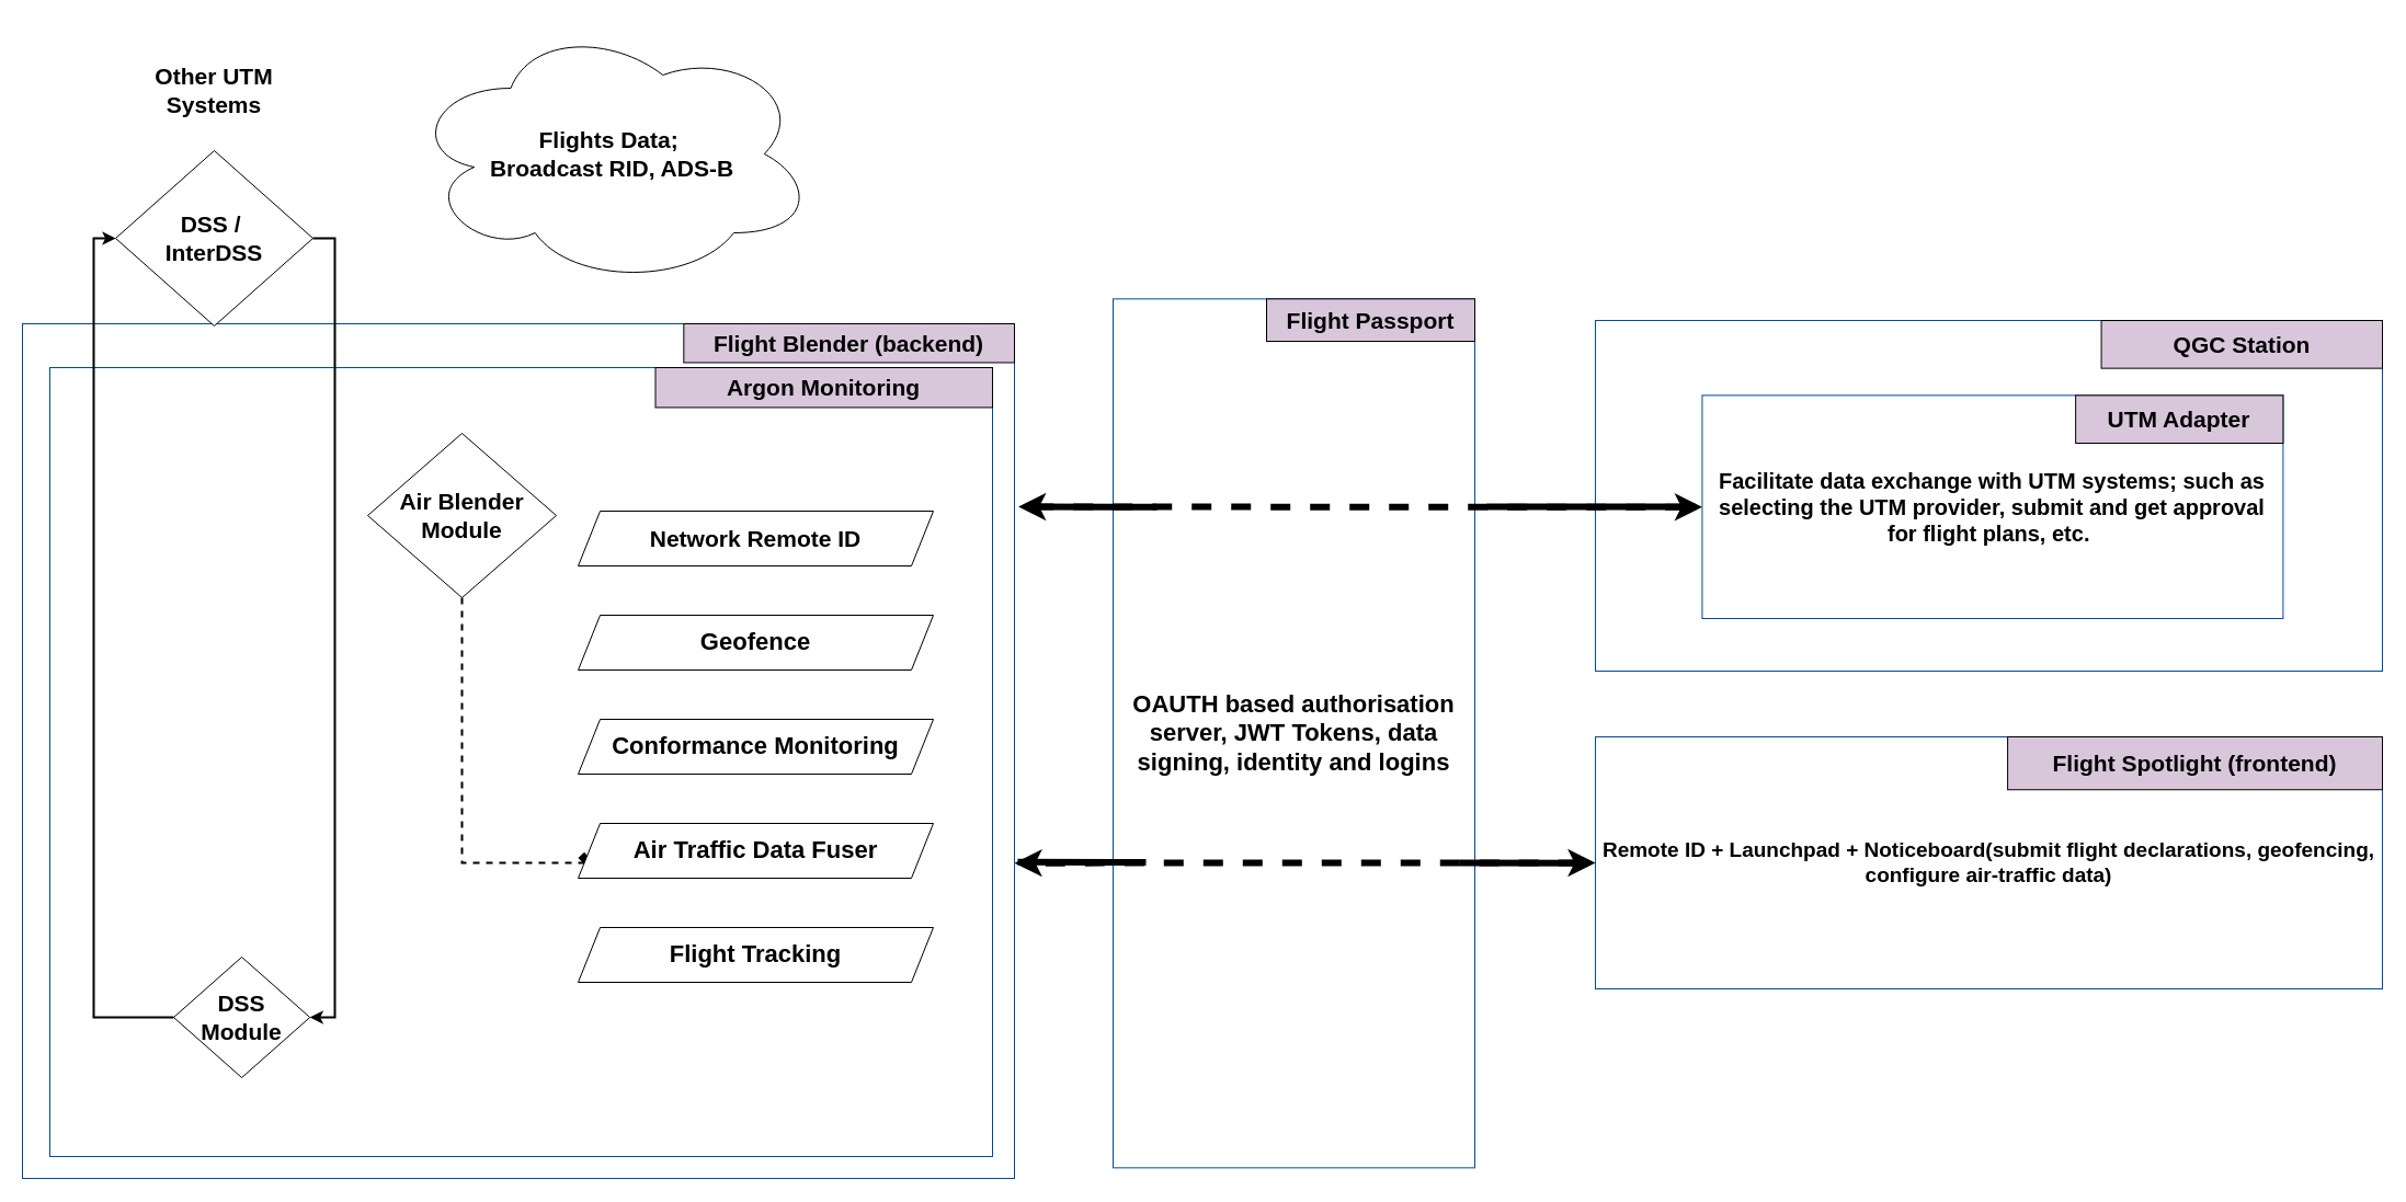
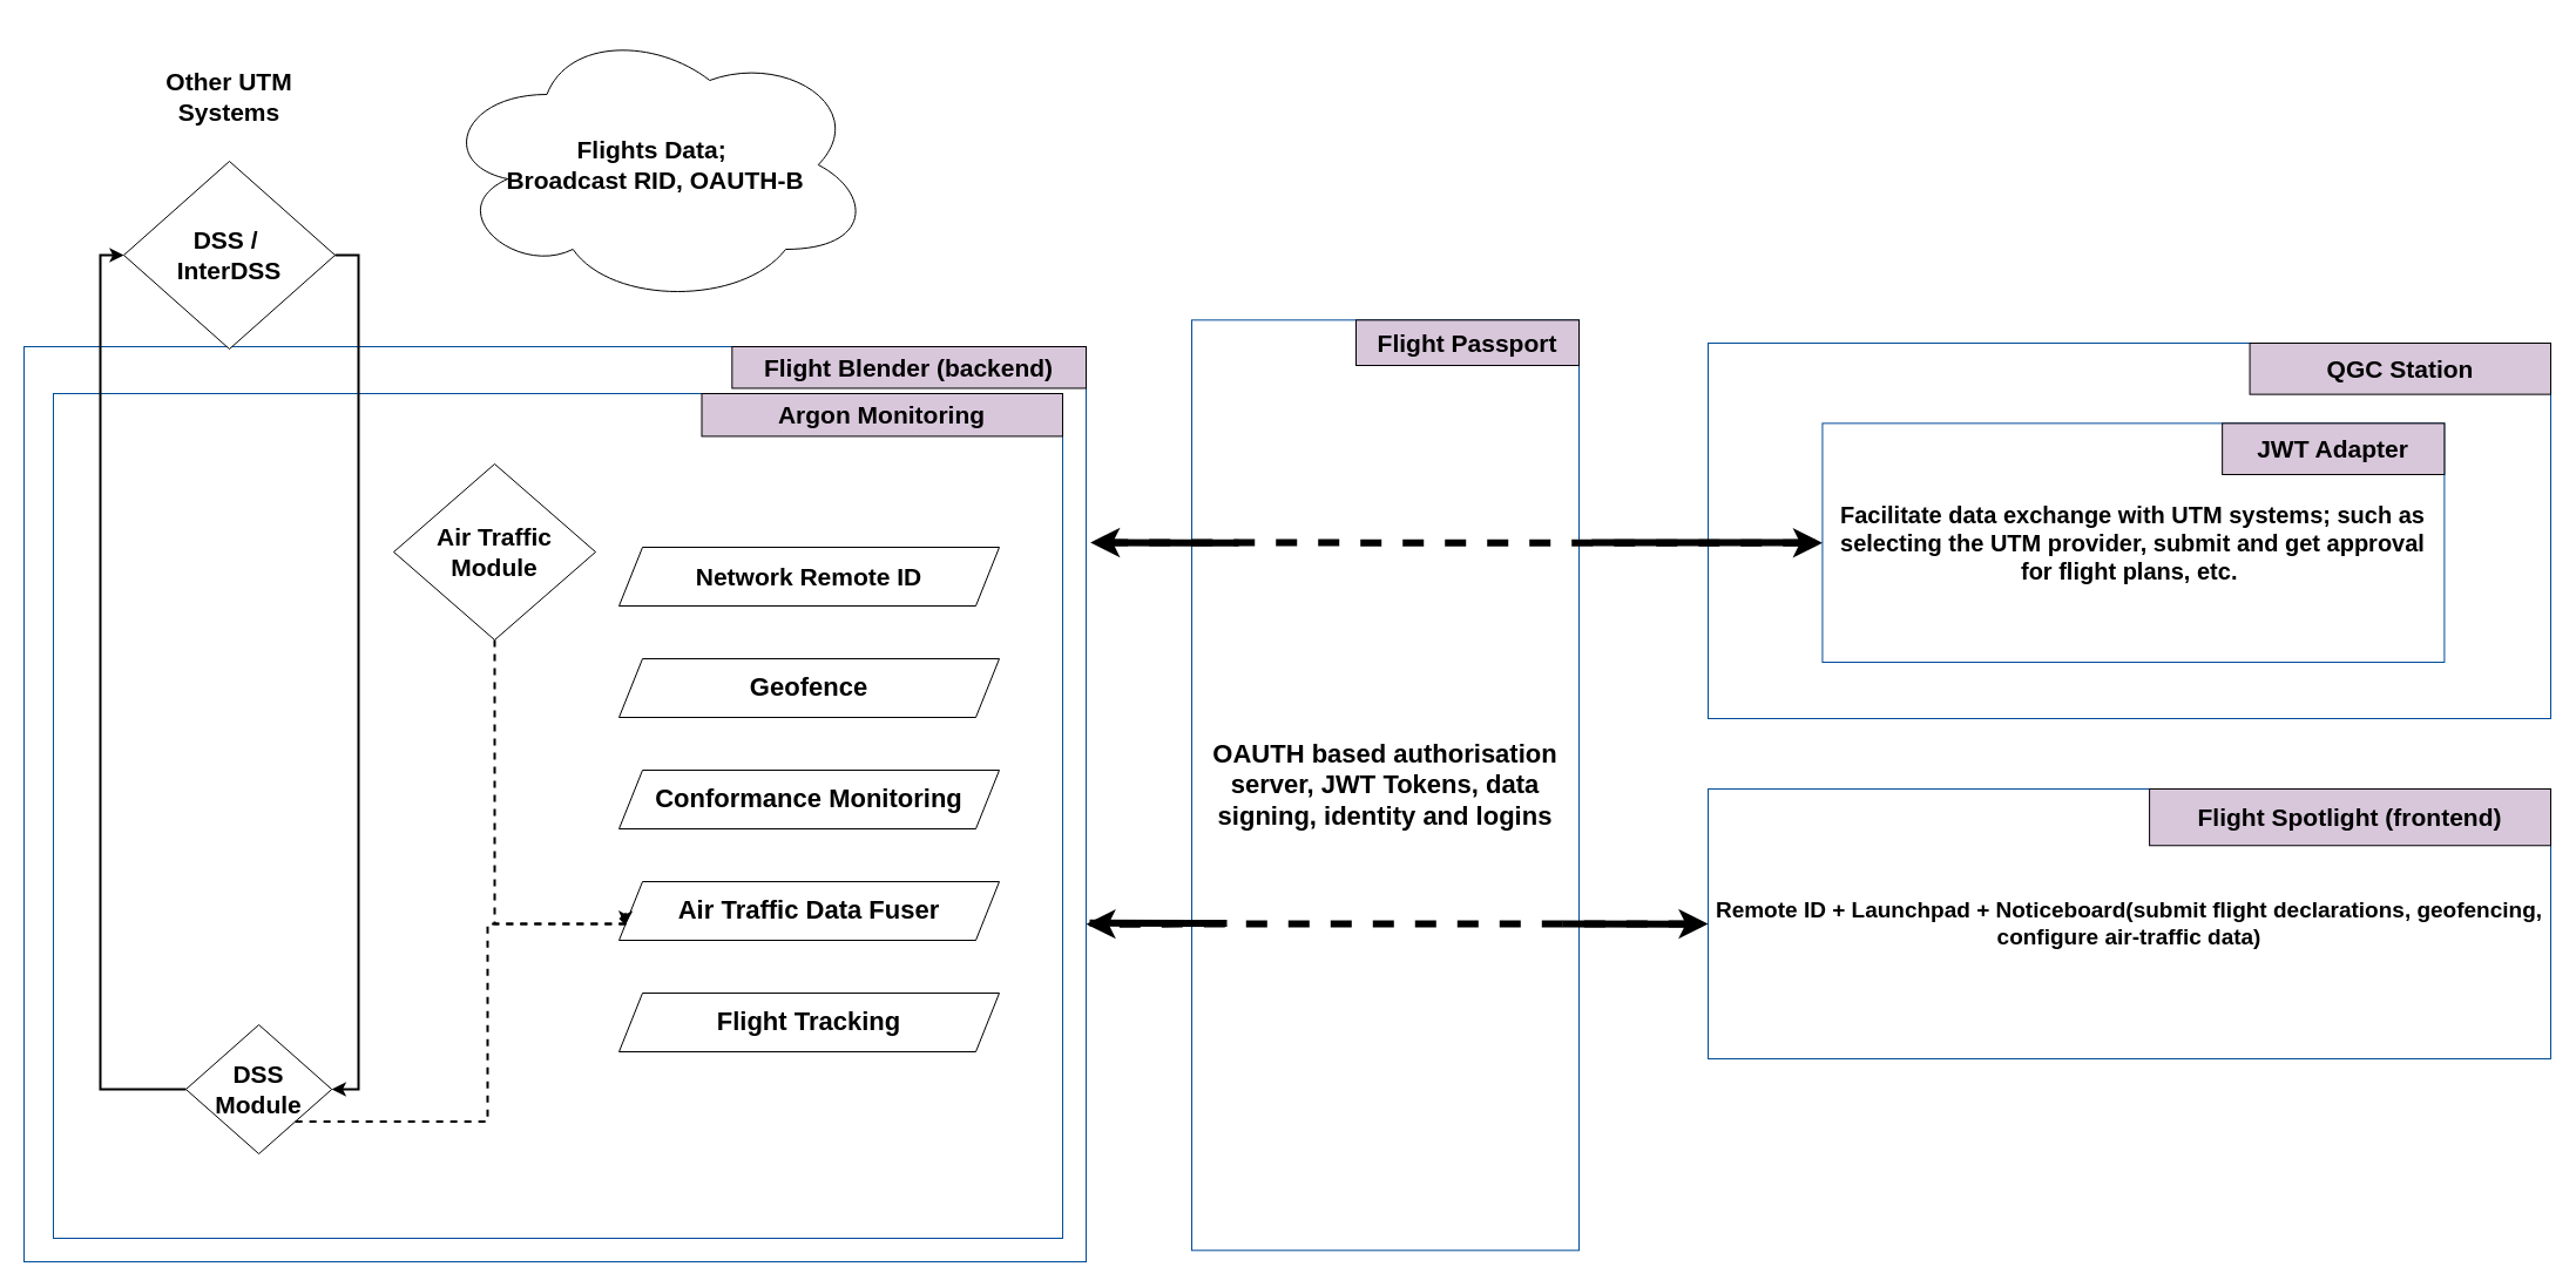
  <mxCell id="0" />
  <mxCell id="1" parent="0" />
  <mxCell id="2" value="" style="group" parent="1" vertex="1" connectable="0"><mxGeometry x="20" y="295" width="905" height="780" as="geometry" /></mxCell>
  <mxCell id="3" value="" style="rounded=0;whiteSpace=wrap;html=1;container=0;strokeColor=#004C99;" parent="2" vertex="1"><mxGeometry width="905.0" height="780" as="geometry" /></mxCell>
  <mxCell id="4" value="Flight Blender (backend)" style="rounded=0;whiteSpace=wrap;html=1;container=0;fillColor=#D8C7DB;fontSize=21;fontStyle=1" parent="2" vertex="1"><mxGeometry x="603.333" width="301.667" height="35.455" as="geometry" /></mxCell>
  <mxCell id="5" value="" style="rounded=0;whiteSpace=wrap;html=1;container=0;fontStyle=4;strokeColor=#004C99;" parent="1" vertex="1"><mxGeometry x="45" y="335" width="860.0" height="720.0" as="geometry" /></mxCell>
  <mxCell id="6" value="" style="group;fontSize=15;fontStyle=1" parent="1" vertex="1" connectable="0"><mxGeometry x="1455" y="672" width="718" height="230" as="geometry" /></mxCell>
  <mxCell id="7" value="&lt;font size=&quot;1&quot; style=&quot;&quot;&gt;&lt;b style=&quot;font-size: 19px;&quot;&gt;Remote ID + Launchpad + Noticeboard(submit flight declarations, geofencing, configure air-traffic data)&lt;/b&gt;&lt;/font&gt;" style="rounded=0;whiteSpace=wrap;html=1;container=0;strokeColor=#004C99;" parent="6" vertex="1"><mxGeometry width="718" height="230" as="geometry" /></mxCell>
  <mxCell id="8" value="&lt;font style=&quot;font-size: 21px;&quot;&gt;Flight Spotlight (frontend)&lt;/font&gt;" style="rounded=0;whiteSpace=wrap;html=1;container=0;fillColor=#D8C7DB;fontSize=21;fontStyle=1" parent="6" vertex="1"><mxGeometry x="376.094" width="341.906" height="48.252" as="geometry" /></mxCell>
  <mxCell id="9" value="" style="group;fontSize=15;fontStyle=1" parent="1" vertex="1" connectable="0"><mxGeometry x="975" y="282" width="330" height="793" as="geometry" /></mxCell>
  <mxCell id="10" value="" style="group" parent="9" vertex="1" connectable="0"><mxGeometry x="40" y="-9.671" width="330" height="793" as="geometry" /></mxCell>
  <mxCell id="11" value="&lt;font size=&quot;1&quot; style=&quot;&quot;&gt;&lt;b style=&quot;font-size: 22px;&quot;&gt;OAUTH based authorisation server, JWT Tokens, data signing, identity and logins&lt;/b&gt;&lt;/font&gt;" style="rounded=0;whiteSpace=wrap;html=1;container=0;strokeColor=#004C99;" parent="10" vertex="1"><mxGeometry width="330" height="793" as="geometry" /></mxCell>
  <mxCell id="12" value="Flight Passport" style="rounded=0;whiteSpace=wrap;html=1;container=0;fillColor=#D8C7DB;fontSize=21;fontStyle=1" parent="10" vertex="1"><mxGeometry x="140" width="190" height="38.683" as="geometry" /></mxCell>
  <mxCell id="13" value="&lt;font style=&quot;font-size: 21px;&quot;&gt;Network Remote ID&lt;/font&gt;" style="shape=parallelogram;perimeter=parallelogramPerimeter;whiteSpace=wrap;html=1;fixedSize=1;fontSize=15;fontStyle=1" parent="1" vertex="1"><mxGeometry x="527" y="466" width="324" height="50" as="geometry" /></mxCell>
  <mxCell id="14" style="edgeStyle=orthogonalEdgeStyle;rounded=0;orthogonalLoop=1;jettySize=auto;html=1;exitX=0.5;exitY=1;exitDx=0;exitDy=0;entryX=0;entryY=0.75;entryDx=0;entryDy=0;strokeWidth=2;dashed=1;endArrow=diamond;" parent="1" source="15" target="30" edge="1"><mxGeometry relative="1" as="geometry"><Array as="points"><mxPoint x="421" y="787" /></Array></mxGeometry></mxCell>
- <mxCell id="15" value="&lt;font style=&quot;font-size: 21px;&quot;&gt;Air Blender Module&lt;/font&gt;" style="rhombus;whiteSpace=wrap;html=1;fontSize=15;fontStyle=1" parent="1" vertex="1"><mxGeometry x="335" y="395" width="172" height="150" as="geometry" /></mxCell>
+ <mxCell id="15" value="&lt;font style=&quot;font-size: 21px;&quot;&gt;Air Traffic Module&lt;/font&gt;" style="rhombus;whiteSpace=wrap;html=1;fontSize=15;fontStyle=1" parent="1" vertex="1"><mxGeometry x="335" y="395" width="172" height="150" as="geometry" /></mxCell>
  <mxCell id="16" style="edgeStyle=orthogonalEdgeStyle;rounded=0;orthogonalLoop=1;jettySize=auto;html=1;exitX=0;exitY=0.5;exitDx=0;exitDy=0;entryX=0;entryY=0.5;entryDx=0;entryDy=0;strokeWidth=2;" parent="1" source="28" target="18" edge="1"><mxGeometry relative="1" as="geometry" /></mxCell>
  <mxCell id="17" style="edgeStyle=orthogonalEdgeStyle;rounded=0;orthogonalLoop=1;jettySize=auto;html=1;exitX=1;exitY=0.5;exitDx=0;exitDy=0;entryX=1;entryY=0.5;entryDx=0;entryDy=0;strokeWidth=2;" parent="1" source="18" target="28" edge="1"><mxGeometry relative="1" as="geometry" /></mxCell>
  <mxCell id="18" value="&lt;font style=&quot;font-size: 21px;&quot;&gt;DSS /&amp;nbsp;&lt;/font&gt;&lt;div style=&quot;font-size: 21px;&quot;&gt;&lt;font style=&quot;font-size: 21px;&quot;&gt;InterDSS&lt;/font&gt;&lt;/div&gt;" style="rhombus;whiteSpace=wrap;html=1;fontSize=15;fontStyle=1" parent="1" vertex="1"><mxGeometry x="105" y="137" width="180" height="160" as="geometry" /></mxCell>
- <mxCell id="19" value="&lt;font style=&quot;font-size: 21px;&quot;&gt;&lt;span style=&quot;font-weight: 700;&quot;&gt;&lt;font style=&quot;font-size: 21px;&quot;&gt;Flights Data;&lt;/font&gt;&lt;/span&gt;&lt;span style=&quot;font-weight: 700; background-color: initial;&quot;&gt;&amp;nbsp;&lt;/span&gt;&lt;/font&gt;&lt;div style=&quot;font-size: 21px;&quot;&gt;&lt;font style=&quot;font-size: 21px;&quot;&gt;&lt;span style=&quot;font-weight: 700; background-color: initial;&quot;&gt;Broadcast RID, ADS-B&lt;/span&gt;&lt;/font&gt;&lt;/div&gt;" style="ellipse;shape=cloud;whiteSpace=wrap;html=1;" parent="1" vertex="1"><mxGeometry x="373" y="20" width="370" height="240" as="geometry" /></mxCell>
+ <mxCell id="19" value="&lt;font style=&quot;font-size: 21px;&quot;&gt;&lt;span style=&quot;font-weight: 700;&quot;&gt;&lt;font style=&quot;font-size: 21px;&quot;&gt;Flights Data;&lt;/font&gt;&lt;/span&gt;&lt;span style=&quot;font-weight: 700; background-color: initial;&quot;&gt;&amp;nbsp;&lt;/span&gt;&lt;/font&gt;&lt;div style=&quot;font-size: 21px;&quot;&gt;&lt;font style=&quot;font-size: 21px;&quot;&gt;&lt;span style=&quot;font-weight: 700; background-color: initial;&quot;&gt;Broadcast RID, OAUTH-B&lt;/span&gt;&lt;/font&gt;&lt;/div&gt;" style="ellipse;shape=cloud;whiteSpace=wrap;html=1;" parent="1" vertex="1"><mxGeometry x="373" y="20" width="370" height="240" as="geometry" /></mxCell>
  <mxCell id="20" value="&lt;font size=&quot;1&quot; style=&quot;&quot;&gt;&lt;b style=&quot;font-size: 21px;&quot;&gt;Other UTM Systems&lt;/b&gt;&lt;/font&gt;" style="text;html=1;align=center;verticalAlign=middle;whiteSpace=wrap;rounded=0;" parent="1" vertex="1"><mxGeometry x="125" y="67" width="140" height="30" as="geometry" /></mxCell>
  <mxCell id="21" value="" style="group;fontSize=15;" parent="1" vertex="1" connectable="0"><mxGeometry x="1455" y="292" width="718" height="320" as="geometry" /></mxCell>
  <mxCell id="22" value="" style="rounded=0;whiteSpace=wrap;html=1;container=0;strokeColor=#004C99;" parent="21" vertex="1"><mxGeometry width="718" height="320" as="geometry" /></mxCell>
  <mxCell id="23" value="&lt;font style=&quot;font-size: 21px;&quot;&gt;QGC Station&lt;/font&gt;" style="rounded=0;whiteSpace=wrap;html=1;container=0;fillColor=#D8C7DB;fontSize=18;fontStyle=1" parent="21" vertex="1"><mxGeometry x="461.574" width="256.426" height="43.636" as="geometry" /></mxCell>
  <mxCell id="24" value="" style="group;fontSize=14;fontStyle=1" parent="21" vertex="1" connectable="0"><mxGeometry x="97.443" y="68.364" width="529.957" height="203.636" as="geometry" /></mxCell>
  <mxCell id="25" value="&lt;font size=&quot;1&quot; style=&quot;&quot;&gt;&lt;b style=&quot;font-size: 20px;&quot;&gt;Facilitate data exchange with UTM systems; such as selecting the UTM provider, submit and get approval for flight plans, etc.&amp;nbsp;&lt;/b&gt;&lt;/font&gt;" style="rounded=0;whiteSpace=wrap;html=1;container=0;strokeColor=#004C99;" parent="24" vertex="1"><mxGeometry width="529.952" height="203.636" as="geometry" /></mxCell>
- <mxCell id="26" value="UTM Adapter" style="rounded=0;whiteSpace=wrap;html=1;container=0;fillColor=#D8C7DB;fontSize=21;fontStyle=1" parent="24" vertex="1"><mxGeometry x="340.696" width="189.261" height="43.636" as="geometry" /></mxCell>
+ <mxCell id="26" value="JWT Adapter" style="rounded=0;whiteSpace=wrap;html=1;container=0;fillColor=#D8C7DB;fontSize=21;fontStyle=1" parent="24" vertex="1"><mxGeometry x="340.696" width="189.261" height="43.636" as="geometry" /></mxCell>
  <mxCell id="27" value="Argon Monitoring" style="rounded=0;whiteSpace=wrap;html=1;container=0;fillColor=#D8C7DB;fontSize=21;fontStyle=1" parent="1" vertex="1"><mxGeometry x="597.486" y="335" width="307.514" height="36.425" as="geometry" /></mxCell>
  <mxCell id="28" value="&lt;font style=&quot;font-size: 21px;&quot;&gt;DSS Module&lt;/font&gt;" style="rhombus;whiteSpace=wrap;html=1;fontSize=15;fontStyle=1" parent="1" vertex="1"><mxGeometry x="157.962" y="873" width="124.258" height="110" as="geometry" /></mxCell>
  <mxCell id="29" value="&lt;span style=&quot;font-size: 22px;&quot;&gt;Flight Tracking&lt;/span&gt;" style="shape=parallelogram;perimeter=parallelogramPerimeter;whiteSpace=wrap;html=1;fixedSize=1;fontSize=22;fontStyle=1" parent="1" vertex="1"><mxGeometry x="527" y="846" width="324" height="50" as="geometry" /></mxCell>
  <mxCell id="30" value="&lt;span style=&quot;font-size: 22px;&quot;&gt;Air Traffic Data Fuser&lt;/span&gt;" style="shape=parallelogram;perimeter=parallelogramPerimeter;whiteSpace=wrap;html=1;fixedSize=1;fontSize=22;fontStyle=1" parent="1" vertex="1"><mxGeometry x="527" y="751" width="324" height="50" as="geometry" /></mxCell>
+ <mxCell id="31" style="edgeStyle=orthogonalEdgeStyle;rounded=0;orthogonalLoop=1;jettySize=auto;html=1;exitX=1;exitY=1;exitDx=0;exitDy=0;entryX=0;entryY=0.75;entryDx=0;entryDy=0;strokeWidth=2;dashed=1;" parent="1" source="28" target="30" edge="1"><mxGeometry relative="1" as="geometry"><Array as="points"><mxPoint x="415" y="956" /><mxPoint x="415" y="787" /></Array></mxGeometry></mxCell>
  <mxCell id="32" value="&lt;span style=&quot;font-size: 22px;&quot;&gt;Conformance Monitoring&lt;/span&gt;" style="shape=parallelogram;perimeter=parallelogramPerimeter;whiteSpace=wrap;html=1;fixedSize=1;fontSize=22;fontStyle=1" parent="1" vertex="1"><mxGeometry x="527" y="656" width="324" height="50" as="geometry" /></mxCell>
  <mxCell id="33" value="&lt;span style=&quot;font-size: 22px;&quot;&gt;Geofence&lt;/span&gt;" style="shape=parallelogram;perimeter=parallelogramPerimeter;whiteSpace=wrap;html=1;fixedSize=1;fontSize=22;fontStyle=1" parent="1" vertex="1"><mxGeometry x="527" y="561" width="324" height="50" as="geometry" /></mxCell>
  <mxCell id="34" style="edgeStyle=orthogonalEdgeStyle;rounded=0;orthogonalLoop=1;jettySize=auto;html=1;entryX=1.004;entryY=0.214;entryDx=0;entryDy=0;entryPerimeter=0;strokeWidth=6;dashed=1;startArrow=classic;startFill=1;" parent="1" source="25" target="3" edge="1"><mxGeometry relative="1" as="geometry" /></mxCell>
  <mxCell id="35" style="edgeStyle=orthogonalEdgeStyle;rounded=0;orthogonalLoop=1;jettySize=auto;html=1;entryX=1;entryY=0.631;entryDx=0;entryDy=0;entryPerimeter=0;strokeWidth=6;dashed=1;startArrow=classic;startFill=1;" parent="1" source="7" target="3" edge="1"><mxGeometry relative="1" as="geometry" /></mxCell>
  <mxCell id="36" value="" style="endArrow=none;html=1;rounded=0;strokeWidth=6;" parent="1" edge="1"><mxGeometry width="50" height="50" relative="1" as="geometry"><mxPoint x="1546" y="462" as="sourcePoint" /><mxPoint x="1356" y="462" as="targetPoint" /></mxGeometry></mxCell>
  <mxCell id="37" value="" style="endArrow=none;html=1;rounded=0;strokeWidth=6;" parent="1" edge="1"><mxGeometry width="50" height="50" relative="1" as="geometry"><mxPoint x="1448" y="787.29" as="sourcePoint" /><mxPoint x="1331" y="787" as="targetPoint" /></mxGeometry></mxCell>
  <mxCell id="38" value="" style="endArrow=none;html=1;rounded=0;strokeWidth=6;" parent="1" edge="1"><mxGeometry width="50" height="50" relative="1" as="geometry"><mxPoint x="1045" y="786.58" as="sourcePoint" /><mxPoint x="928" y="786.29" as="targetPoint" /></mxGeometry></mxCell>
  <mxCell id="39" value="" style="endArrow=none;html=1;rounded=0;strokeWidth=6;" parent="1" edge="1"><mxGeometry width="50" height="50" relative="1" as="geometry"><mxPoint x="1055" y="462.29" as="sourcePoint" /><mxPoint x="938" y="462" as="targetPoint" /></mxGeometry></mxCell>
